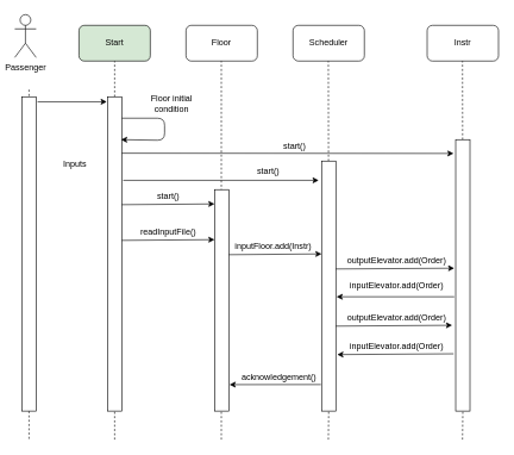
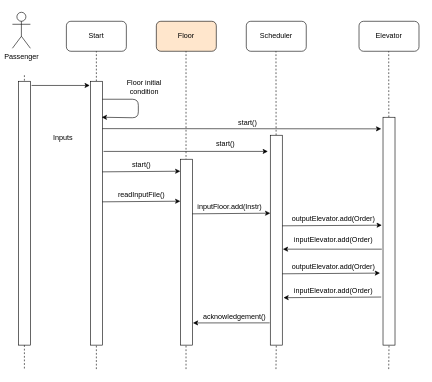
  <mxCell id="0" />
  <mxCell id="1" parent="0" />
- <mxCell id="2" value="Start" style="rounded=1;whiteSpace=wrap;html=1;fillColor=#d5e8d4;" vertex="1" parent="1"><mxGeometry x="110" y="35" width="100" height="50" as="geometry" /></mxCell>
- <mxCell id="3" value="Floor" style="rounded=1;whiteSpace=wrap;html=1;" vertex="1" parent="1"><mxGeometry x="260" y="35" width="100" height="50" as="geometry" /></mxCell>
+ <mxCell id="2" value="Start" style="rounded=1;whiteSpace=wrap;html=1;" vertex="1" parent="1"><mxGeometry x="110" y="35" width="100" height="50" as="geometry" /></mxCell>
+ <mxCell id="3" value="Floor" style="rounded=1;whiteSpace=wrap;html=1;fillColor=#ffe6cc;" vertex="1" parent="1"><mxGeometry x="260" y="35" width="100" height="50" as="geometry" /></mxCell>
  <mxCell id="4" value="Scheduler" style="rounded=1;whiteSpace=wrap;html=1;" vertex="1" parent="1"><mxGeometry x="410" y="35" width="100" height="50" as="geometry" /></mxCell>
- <mxCell id="5" value="Instr" style="rounded=1;whiteSpace=wrap;html=1;" vertex="1" parent="1"><mxGeometry x="598" y="35" width="100" height="50" as="geometry" /></mxCell>
+ <mxCell id="5" value="Elevator" style="rounded=1;whiteSpace=wrap;html=1;" vertex="1" parent="1"><mxGeometry x="598" y="35" width="100" height="50" as="geometry" /></mxCell>
  <mxCell id="6" value="" style="endArrow=none;dashed=1;html=1;entryX=0.5;entryY=1;entryDx=0;entryDy=0;" edge="1" parent="1" source="14" target="2"><mxGeometry width="50" height="50" relative="1" as="geometry"><mxPoint x="160" y="615" as="sourcePoint" /><mxPoint x="160" y="105" as="targetPoint" /></mxGeometry></mxCell>
  <mxCell id="7" value="" style="endArrow=none;dashed=1;html=1;entryX=0.5;entryY=1;entryDx=0;entryDy=0;" edge="1" parent="1"><mxGeometry width="50" height="50" relative="1" as="geometry"><mxPoint x="309.5" y="615" as="sourcePoint" /><mxPoint x="309.5" y="85" as="targetPoint" /></mxGeometry></mxCell>
  <mxCell id="8" value="" style="endArrow=none;dashed=1;html=1;entryX=0.5;entryY=1;entryDx=0;entryDy=0;" edge="1" parent="1" source="19"><mxGeometry width="50" height="50" relative="1" as="geometry"><mxPoint x="459.5" y="615" as="sourcePoint" /><mxPoint x="459.5" y="85" as="targetPoint" /></mxGeometry></mxCell>
  <mxCell id="9" value="" style="endArrow=none;dashed=1;html=1;entryX=0.5;entryY=1;entryDx=0;entryDy=0;" edge="1" parent="1" source="38"><mxGeometry width="50" height="50" relative="1" as="geometry"><mxPoint x="647.5" y="615" as="sourcePoint" /><mxPoint x="647.5" y="85" as="targetPoint" /></mxGeometry></mxCell>
  <mxCell id="10" value="Passenger" style="shape=umlActor;verticalLabelPosition=bottom;labelBackgroundColor=#ffffff;verticalAlign=top;html=1;outlineConnect=0;" vertex="1" parent="1"><mxGeometry x="20" y="20" width="30" height="60" as="geometry" /></mxCell>
  <mxCell id="11" value="" style="endArrow=none;dashed=1;html=1;" edge="1" parent="1" source="12"><mxGeometry width="50" height="50" relative="1" as="geometry"><mxPoint x="40" y="125" as="sourcePoint" /><mxPoint x="40" y="615" as="targetPoint" /></mxGeometry></mxCell>
  <mxCell id="12" value="" style="rounded=0;whiteSpace=wrap;html=1;" vertex="1" parent="1"><mxGeometry x="30" y="135" width="20" height="440" as="geometry" /></mxCell>
  <mxCell id="13" value="" style="endArrow=none;dashed=1;html=1;" edge="1" parent="1" target="12"><mxGeometry width="50" height="50" relative="1" as="geometry"><mxPoint x="40" y="125" as="sourcePoint" /><mxPoint x="40" y="615" as="targetPoint" /></mxGeometry></mxCell>
  <mxCell id="14" value="" style="rounded=0;whiteSpace=wrap;html=1;" vertex="1" parent="1"><mxGeometry x="150" y="135" width="20" height="440" as="geometry" /></mxCell>
  <mxCell id="15" value="" style="endArrow=none;dashed=1;html=1;entryX=0.5;entryY=1;entryDx=0;entryDy=0;" edge="1" parent="1" target="14"><mxGeometry width="50" height="50" relative="1" as="geometry"><mxPoint x="160" y="615" as="sourcePoint" /><mxPoint x="160" y="85" as="targetPoint" /></mxGeometry></mxCell>
  <mxCell id="16" value="" style="endArrow=classic;html=1;" edge="1" parent="1"><mxGeometry width="50" height="50" relative="1" as="geometry"><mxPoint x="170" y="165" as="sourcePoint" /><mxPoint x="169" y="195" as="targetPoint" /><Array as="points"><mxPoint x="230" y="165" /><mxPoint x="230" y="196" /></Array></mxGeometry></mxCell>
  <mxCell id="17" value="" style="endArrow=none;dashed=1;html=1;entryX=0.5;entryY=1;entryDx=0;entryDy=0;" edge="1" parent="1" target="38"><mxGeometry width="50" height="50" relative="1" as="geometry"><mxPoint x="647.5" y="615" as="sourcePoint" /><mxPoint x="647.5" y="85" as="targetPoint" /></mxGeometry></mxCell>
  <mxCell id="18" value="" style="endArrow=classic;html=1;entryX=-0.15;entryY=0.051;entryDx=0;entryDy=0;entryPerimeter=0;" edge="1" parent="1" target="38"><mxGeometry width="50" height="50" relative="1" as="geometry"><mxPoint x="170" y="214" as="sourcePoint" /><mxPoint x="70" y="635" as="targetPoint" /></mxGeometry></mxCell>
  <mxCell id="19" value="" style="rounded=0;whiteSpace=wrap;html=1;" vertex="1" parent="1"><mxGeometry x="450" y="225" width="20" height="350" as="geometry" /></mxCell>
  <mxCell id="20" value="" style="endArrow=none;dashed=1;html=1;entryX=0.5;entryY=1;entryDx=0;entryDy=0;" edge="1" parent="1" target="19"><mxGeometry width="50" height="50" relative="1" as="geometry"><mxPoint x="459.5" y="615" as="sourcePoint" /><mxPoint x="459.5" y="85" as="targetPoint" /></mxGeometry></mxCell>
  <mxCell id="21" value="Floor initial condition" style="text;html=1;strokeColor=none;fillColor=none;align=center;verticalAlign=middle;whiteSpace=wrap;rounded=0;" vertex="1" parent="1"><mxGeometry x="200" y="135" width="80" height="20" as="geometry" /></mxCell>
  <mxCell id="22" value="" style="endArrow=classic;html=1;" edge="1" parent="1"><mxGeometry width="50" height="50" relative="1" as="geometry"><mxPoint x="52" y="142" as="sourcePoint" /><mxPoint x="149" y="142" as="targetPoint" /></mxGeometry></mxCell>
  <mxCell id="23" value="Inputs" style="text;html=1;align=center;verticalAlign=middle;resizable=0;points=[];autosize=1;" vertex="1" parent="1"><mxGeometry x="79" y="220" width="50" height="20" as="geometry" /></mxCell>
  <mxCell id="24" value="" style="endArrow=classic;html=1;entryX=-0.2;entryY=0.077;entryDx=0;entryDy=0;entryPerimeter=0;" edge="1" parent="1" target="19"><mxGeometry width="50" height="50" relative="1" as="geometry"><mxPoint x="172" y="252" as="sourcePoint" /><mxPoint x="450" y="235" as="targetPoint" /></mxGeometry></mxCell>
  <mxCell id="25" value="start()" style="text;html=1;align=center;verticalAlign=middle;resizable=0;points=[];autosize=1;" vertex="1" parent="1"><mxGeometry x="387" y="194" width="50" height="20" as="geometry" /></mxCell>
  <mxCell id="26" value="start()" style="text;html=1;align=center;verticalAlign=middle;resizable=0;points=[];autosize=1;" vertex="1" parent="1"><mxGeometry x="350" y="229" width="50" height="20" as="geometry" /></mxCell>
  <mxCell id="27" value="" style="rounded=0;whiteSpace=wrap;html=1;" vertex="1" parent="1"><mxGeometry x="300" y="265" width="20" height="310" as="geometry" /></mxCell>
  <mxCell id="28" value="" style="endArrow=classic;html=1;exitX=1.1;exitY=0.281;exitDx=0;exitDy=0;exitPerimeter=0;" edge="1" parent="1"><mxGeometry width="50" height="50" relative="1" as="geometry"><mxPoint x="170" y="286.07" as="sourcePoint" /><mxPoint x="300" y="285" as="targetPoint" /></mxGeometry></mxCell>
  <mxCell id="29" value="start()" style="text;html=1;align=center;verticalAlign=middle;resizable=0;points=[];autosize=1;" vertex="1" parent="1"><mxGeometry x="210" y="265" width="50" height="20" as="geometry" /></mxCell>
  <mxCell id="30" value="readInputFile()" style="text;html=1;align=center;verticalAlign=middle;resizable=0;points=[];autosize=1;" vertex="1" parent="1"><mxGeometry x="190" y="315" width="90" height="20" as="geometry" /></mxCell>
  <mxCell id="31" value="" style="endArrow=classic;html=1;exitX=1.1;exitY=0.281;exitDx=0;exitDy=0;exitPerimeter=0;" edge="1" parent="1"><mxGeometry width="50" height="50" relative="1" as="geometry"><mxPoint x="170" y="336.07" as="sourcePoint" /><mxPoint x="300" y="335" as="targetPoint" /></mxGeometry></mxCell>
  <mxCell id="32" value="" style="endArrow=classic;html=1;exitX=1.1;exitY=0.281;exitDx=0;exitDy=0;exitPerimeter=0;" edge="1" parent="1"><mxGeometry width="50" height="50" relative="1" as="geometry"><mxPoint x="320" y="356.07" as="sourcePoint" /><mxPoint x="450" y="355" as="targetPoint" /></mxGeometry></mxCell>
  <mxCell id="33" value="" style="endArrow=classic;html=1;exitX=1.1;exitY=0.281;exitDx=0;exitDy=0;exitPerimeter=0;" edge="1" parent="1"><mxGeometry width="50" height="50" relative="1" as="geometry"><mxPoint x="470" y="376.07" as="sourcePoint" /><mxPoint x="636" y="375" as="targetPoint" /></mxGeometry></mxCell>
  <mxCell id="34" value="" style="endArrow=classic;html=1;" edge="1" parent="1"><mxGeometry width="50" height="50" relative="1" as="geometry"><mxPoint x="636" y="415" as="sourcePoint" /><mxPoint x="471" y="415" as="targetPoint" /></mxGeometry></mxCell>
  <mxCell id="35" value="" style="endArrow=classic;html=1;exitX=-0.05;exitY=0.894;exitDx=0;exitDy=0;exitPerimeter=0;" edge="1" parent="1" source="19"><mxGeometry width="50" height="50" relative="1" as="geometry"><mxPoint x="450" y="485.1" as="sourcePoint" /><mxPoint x="321" y="538" as="targetPoint" /></mxGeometry></mxCell>
  <mxCell id="36" value="" style="endArrow=classic;html=1;exitX=1.1;exitY=0.281;exitDx=0;exitDy=0;exitPerimeter=0;entryX=-0.25;entryY=0.684;entryDx=0;entryDy=0;entryPerimeter=0;" edge="1" parent="1" target="38"><mxGeometry width="50" height="50" relative="1" as="geometry"><mxPoint x="470" y="456.07" as="sourcePoint" /><mxPoint x="630" y="455" as="targetPoint" /></mxGeometry></mxCell>
  <mxCell id="37" value="" style="endArrow=classic;html=1;entryX=1.1;entryY=0.774;entryDx=0;entryDy=0;entryPerimeter=0;exitX=-0.15;exitY=0.789;exitDx=0;exitDy=0;exitPerimeter=0;" edge="1" parent="1" source="38" target="19"><mxGeometry width="50" height="50" relative="1" as="geometry"><mxPoint x="597" y="496" as="sourcePoint" /><mxPoint x="470" y="465" as="targetPoint" /></mxGeometry></mxCell>
  <mxCell id="38" value="" style="rounded=0;whiteSpace=wrap;html=1;" vertex="1" parent="1"><mxGeometry x="638" y="195" width="20" height="380" as="geometry" /></mxCell>
  <mxCell id="39" value="&amp;nbsp;&lt;br&gt;acknowledgement()" style="text;html=1;align=center;verticalAlign=middle;resizable=0;points=[];autosize=1;" vertex="1" parent="1"><mxGeometry x="330" y="505" width="120" height="30" as="geometry" /></mxCell>
  <mxCell id="40" value="inputFloor.add(Instr)" style="text;html=1;align=center;verticalAlign=middle;resizable=0;points=[];autosize=1;" vertex="1" parent="1"><mxGeometry x="322" y="335" width="120" height="20" as="geometry" /></mxCell>
  <mxCell id="41" value="outputElevator.add(Order)" style="text;html=1;align=center;verticalAlign=middle;resizable=0;points=[];autosize=1;" vertex="1" parent="1"><mxGeometry x="480" y="355" width="150" height="20" as="geometry" /></mxCell>
  <mxCell id="42" value="inputElevator.add(Order)" style="text;html=1;align=center;verticalAlign=middle;resizable=0;points=[];autosize=1;" vertex="1" parent="1"><mxGeometry x="480" y="390" width="150" height="20" as="geometry" /></mxCell>
  <mxCell id="43" value="outputElevator.add(Order)" style="text;html=1;align=center;verticalAlign=middle;resizable=0;points=[];autosize=1;" vertex="1" parent="1"><mxGeometry x="480" y="435" width="150" height="20" as="geometry" /></mxCell>
  <mxCell id="44" value="inputElevator.add(Order)" style="text;html=1;align=center;verticalAlign=middle;resizable=0;points=[];autosize=1;" vertex="1" parent="1"><mxGeometry x="480" y="475" width="150" height="20" as="geometry" /></mxCell>
